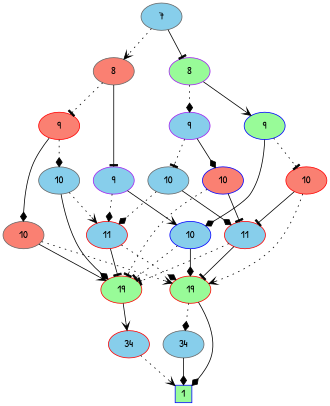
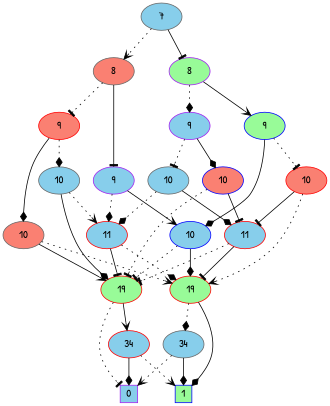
  digraph {
    fontname="Patrick Hand"
    node [style=filled fillcolor=skyblue color=red fontname="Patrick Hand"]
    edge [style=dotted arrowhead=diamond fontname="Patrick Hand"]
+   n1 [height=0.3 label=0 shape=box width=0.3 color=purple]
    n2 [height=0.3 label=1 shape=box width=0.3 fillcolor=palegreen color=blue]
    n3 [label=7 color=gray40]
    n4 [label=8 fillcolor=salmon color=gray40]
    n5 [label=8 fillcolor=palegreen color=purple]
    n6 [label=9 fillcolor=salmon]
    n7 [label=9 color=purple]
    n8 [label=9 color=purple]
    n9 [label=9 fillcolor=palegreen color=blue]
    n10 [label=10 color=gray40]
    n11 [label=10 fillcolor=salmon color=gray40]
    n12 [label=11]
    n13 [label=10 color=blue]
    n14 [label=19 fillcolor=palegreen]
    n15 [label=19 fillcolor=palegreen]
    n16 [label=34]
    n17 [label=34 color=gray40]
    n18 [label=10 color=gray40]
    n19 [label=10 fillcolor=salmon color=blue]
    n20 [label=10 fillcolor=salmon]
    n21 [label=11]
    n3 -> n4 [arrowhead=vee]
    n3 -> n5 [style=filled arrowhead=tee]
    n4 -> n6 [arrowhead=tee]
    n4 -> n7 [style=filled arrowhead=tee]
    n5 -> n8
    n5 -> n9 [style=filled arrowhead=vee]
    n6 -> n10
    n6 -> n11 [style=filled]
    n7 -> n12
    n7 -> n13 [style=filled arrowhead=vee]
    n8 -> n18 [arrowhead=tee]
    n8 -> n19 [style=filled]
    n9 -> n13 [style=filled]
    n9 -> n20 [arrowhead=tee]
    n10 -> n12 [arrowhead=vee]
    n10 -> n14 [style=filled]
    n11 -> n14 [style=filled arrowhead=vee]
    n11 -> n15 [arrowhead=vee]
    n12 -> n14 [style=filled arrowhead=tee]
    n12 -> n15
    n13 -> n14 [arrowhead=tee]
    n13 -> n15 [style=filled]
+   n14 -> n1 [arrowhead=tee]
    n14 -> n16 [style=filled arrowhead=vee]
    n15 -> n2 [style=filled]
    n15 -> n17
+   n16 -> n1 [style=filled]
    n16 -> n2 [arrowhead=vee]
+   n17 -> n1 [arrowhead=vee]
    n17 -> n2 [style=filled]
    n18 -> n12
    n18 -> n21 [style=filled]
    n19 -> n14 [arrowhead=tee]
    n19 -> n21 [style=filled arrowhead=tee]
    n20 -> n15 [arrowhead=vee]
    n20 -> n21 [style=filled arrowhead=tee]
    n21 -> n14 [arrowhead=tee]
    n21 -> n15 [style=filled arrowhead=tee]
  }
